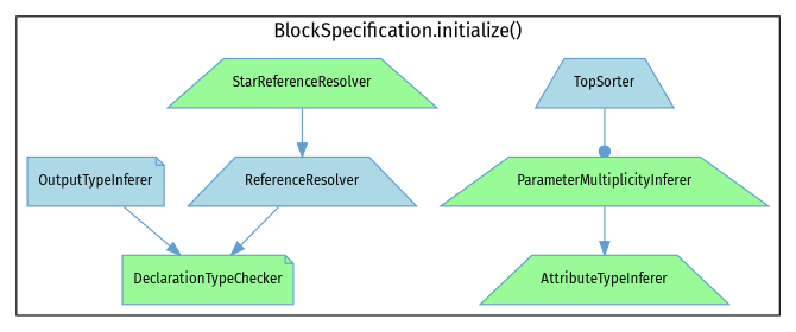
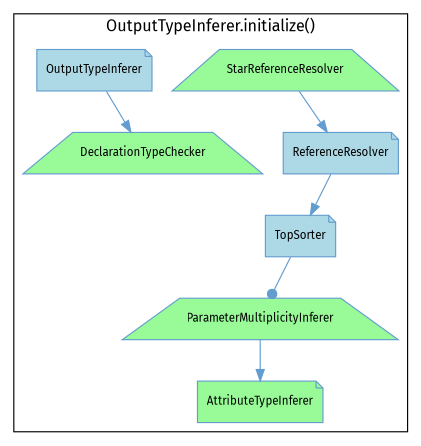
  digraph {
    fontname="Fira Sans"
    rankdir=TB
    node [color="#639CCE" fillcolor=palegreen fontname="Fira Sans" fontsize=10 shape=note sides=4 style=filled]
    edge [arrowhead=normal color="#639CCE" fontname="Fira Sans" fontsize=10]
    StarReferenceResolver [shape=trapezium]
-   ReferenceResolver [fillcolor=lightblue shape=trapezium]
-   TopSorter [fillcolor=lightblue shape=trapezium]
+   ReferenceResolver [fillcolor=lightblue]
+   TopSorter [fillcolor=lightblue]
    ParameterMultiplicityInferer [shape=trapezium]
-   AttributeTypeInferer [shape=trapezium]
+   AttributeTypeInferer
    OutputTypeInferer [fillcolor=lightblue]
-   DeclarationTypeChecker
+   DeclarationTypeChecker [shape=trapezium]
    subgraph cluster_1 {
-     label="BlockSpecification.initialize()"
+     label="OutputTypeInferer.initialize()"
      StarReferenceResolver
      ReferenceResolver
      TopSorter
      ParameterMultiplicityInferer
      AttributeTypeInferer
      OutputTypeInferer
      DeclarationTypeChecker
    }
    StarReferenceResolver -> ReferenceResolver
-   ReferenceResolver -> DeclarationTypeChecker
+   ReferenceResolver -> TopSorter
    TopSorter -> ParameterMultiplicityInferer [arrowhead=dot]
    ParameterMultiplicityInferer -> AttributeTypeInferer
    OutputTypeInferer -> DeclarationTypeChecker
  }
